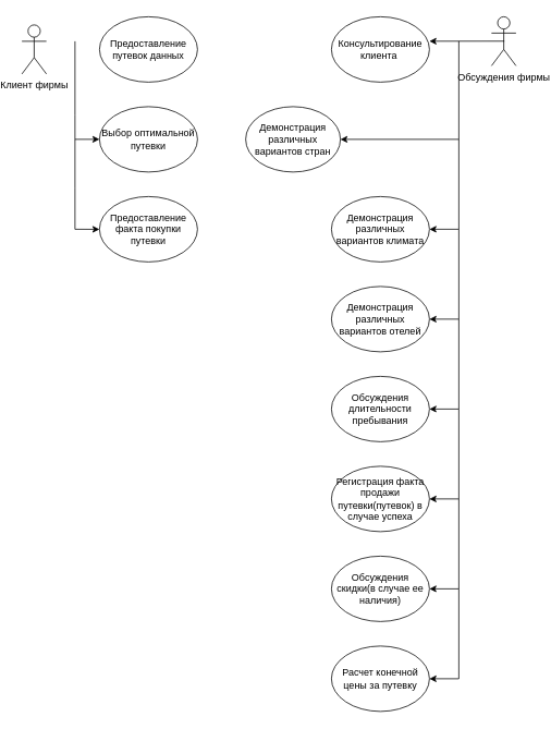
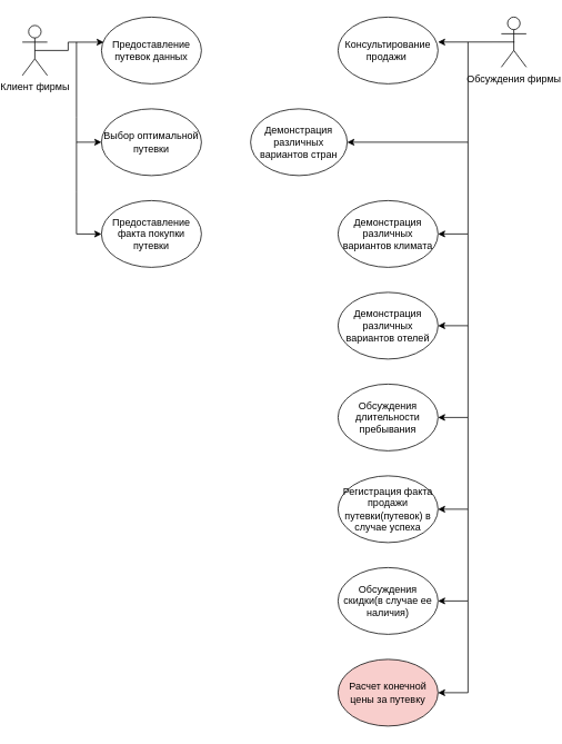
  <mxCell id="0" />
  <mxCell id="1" parent="0" />
  <mxCell id="2" value="Клиент фирмы" style="shape=umlActor;verticalLabelPosition=bottom;verticalAlign=top;html=1;outlineConnect=0;" vertex="1" parent="1"><mxGeometry x="20" y="30" width="30" height="60" as="geometry" /></mxCell>
  <mxCell id="3" value="Обсуждения фирмы" style="shape=umlActor;verticalLabelPosition=bottom;verticalAlign=top;html=1;outlineConnect=0;" vertex="1" parent="1"><mxGeometry x="595" y="20" width="30" height="60" as="geometry" /></mxCell>
  <mxCell id="4" value="Предоставление путевок данных" style="ellipse;whiteSpace=wrap;html=1;" vertex="1" parent="1"><mxGeometry x="115" y="20" width="120" height="80" as="geometry" /></mxCell>
  <mxCell id="5" value="Выбор оптимальной путевки" style="ellipse;whiteSpace=wrap;html=1;" vertex="1" parent="1"><mxGeometry x="115" y="130" width="120" height="80" as="geometry" /></mxCell>
  <mxCell id="6" value="Предоставление факта покупки путевки" style="ellipse;whiteSpace=wrap;html=1;" vertex="1" parent="1"><mxGeometry x="115" y="240" width="120" height="80" as="geometry" /></mxCell>
- <mxCell id="7" value="Консультирование клиента&amp;nbsp;" style="ellipse;whiteSpace=wrap;html=1;" vertex="1" parent="1"><mxGeometry x="399" y="20" width="120" height="80" as="geometry" /></mxCell>
+ <mxCell id="7" value="Консультирование продажи&amp;nbsp;" style="ellipse;whiteSpace=wrap;html=1;" vertex="1" parent="1"><mxGeometry x="399" y="20" width="120" height="80" as="geometry" /></mxCell>
  <mxCell id="8" style="edgeStyle=orthogonalEdgeStyle;rounded=0;orthogonalLoop=1;jettySize=auto;html=1;entryX=1;entryY=0.5;entryDx=0;entryDy=0;" edge="1" parent="1" target="9"><mxGeometry relative="1" as="geometry"><mxPoint x="519" y="170" as="targetPoint" /><mxPoint x="555" y="50" as="sourcePoint" /><Array as="points"><mxPoint x="555" y="170" /></Array></mxGeometry></mxCell>
  <mxCell id="9" value="Демонстрация различных вариантов стран" style="ellipse;whiteSpace=wrap;html=1;" vertex="1" parent="1"><mxGeometry x="294" y="130" width="116" height="80" as="geometry" /></mxCell>
  <mxCell id="10" style="edgeStyle=orthogonalEdgeStyle;rounded=0;orthogonalLoop=1;jettySize=auto;html=1;entryX=1;entryY=0.5;entryDx=0;entryDy=0;" edge="1" parent="1" target="11"><mxGeometry relative="1" as="geometry"><mxPoint x="520" y="279" as="targetPoint" /><mxPoint x="555" y="170" as="sourcePoint" /><Array as="points"><mxPoint x="555" y="280" /></Array></mxGeometry></mxCell>
  <mxCell id="11" value="Демонстрация различных вариантов климата" style="ellipse;whiteSpace=wrap;html=1;" vertex="1" parent="1"><mxGeometry x="399" y="240" width="120" height="80" as="geometry" /></mxCell>
+ <mxCell id="12" style="edgeStyle=orthogonalEdgeStyle;rounded=0;orthogonalLoop=1;jettySize=auto;html=1;exitX=0.5;exitY=0.5;exitDx=0;exitDy=0;exitPerimeter=0;entryX=0.023;entryY=0.376;entryDx=0;entryDy=0;entryPerimeter=0;" edge="1" parent="1" source="2" target="4"><mxGeometry relative="1" as="geometry"><mxPoint x="105" y="50" as="targetPoint" /><Array as="points"><mxPoint x="75" y="50" /></Array></mxGeometry></mxCell>
  <mxCell id="13" style="edgeStyle=orthogonalEdgeStyle;rounded=0;orthogonalLoop=1;jettySize=auto;html=1;exitX=0.5;exitY=0.5;exitDx=0;exitDy=0;exitPerimeter=0;entryX=0.994;entryY=0.376;entryDx=0;entryDy=0;entryPerimeter=0;" edge="1" parent="1"><mxGeometry relative="1" as="geometry"><mxPoint x="610.72" y="49.86" as="sourcePoint" /><mxPoint x="519" y="49.94" as="targetPoint" /></mxGeometry></mxCell>
  <mxCell id="14" value="" style="endArrow=classic;html=1;rounded=0;" edge="1" parent="1"><mxGeometry width="50" height="50" relative="1" as="geometry"><mxPoint x="85" y="170" as="sourcePoint" /><mxPoint x="115" y="169.97" as="targetPoint" /></mxGeometry></mxCell>
  <mxCell id="15" value="" style="endArrow=none;html=1;rounded=0;" edge="1" parent="1"><mxGeometry width="50" height="50" relative="1" as="geometry"><mxPoint x="85" y="170" as="sourcePoint" /><mxPoint x="85" y="50" as="targetPoint" /><Array as="points"><mxPoint x="85" y="140" /></Array></mxGeometry></mxCell>
  <mxCell id="16" value="" style="endArrow=classic;html=1;rounded=0;entryX=0.016;entryY=0.628;entryDx=0;entryDy=0;entryPerimeter=0;" edge="1" parent="1"><mxGeometry width="50" height="50" relative="1" as="geometry"><mxPoint x="85" y="280" as="sourcePoint" /><mxPoint x="115" y="280.12" as="targetPoint" /><Array as="points" /></mxGeometry></mxCell>
  <mxCell id="17" value="" style="endArrow=none;html=1;rounded=0;" edge="1" parent="1"><mxGeometry width="50" height="50" relative="1" as="geometry"><mxPoint x="85" y="280" as="sourcePoint" /><mxPoint x="85" y="170" as="targetPoint" /><Array as="points"><mxPoint x="85" y="230" /></Array></mxGeometry></mxCell>
  <mxCell id="18" value="Демонстрация различных вариантов отелей" style="ellipse;whiteSpace=wrap;html=1;" vertex="1" parent="1"><mxGeometry x="399" y="350" width="120" height="80" as="geometry" /></mxCell>
  <mxCell id="19" value="Обсуждения длительности пребывания" style="ellipse;whiteSpace=wrap;html=1;" vertex="1" parent="1"><mxGeometry x="399" y="460" width="120" height="80" as="geometry" /></mxCell>
  <mxCell id="20" value="Регистрация факта продажи путевки(путевок) в случае успеха" style="ellipse;whiteSpace=wrap;html=1;" vertex="1" parent="1"><mxGeometry x="399" y="570" width="120" height="80" as="geometry" /></mxCell>
  <mxCell id="21" value="Обсуждения скидки(в случае ее наличия)" style="ellipse;whiteSpace=wrap;html=1;" vertex="1" parent="1"><mxGeometry x="399" y="680" width="120" height="80" as="geometry" /></mxCell>
- <mxCell id="22" value="Расчет конечной цены за путевку" style="ellipse;whiteSpace=wrap;html=1;" vertex="1" parent="1"><mxGeometry x="399" y="790" width="120" height="80" as="geometry" /></mxCell>
+ <mxCell id="22" value="Расчет конечной цены за путевку" style="ellipse;whiteSpace=wrap;html=1;fillColor=#f8cecc;" vertex="1" parent="1"><mxGeometry x="399" y="790" width="120" height="80" as="geometry" /></mxCell>
  <mxCell id="23" style="edgeStyle=orthogonalEdgeStyle;rounded=0;orthogonalLoop=1;jettySize=auto;html=1;entryX=1;entryY=0.5;entryDx=0;entryDy=0;" edge="1" parent="1"><mxGeometry relative="1" as="geometry"><mxPoint x="519" y="390" as="targetPoint" /><mxPoint x="555" y="280" as="sourcePoint" /><Array as="points"><mxPoint x="555" y="390" /></Array></mxGeometry></mxCell>
  <mxCell id="24" style="edgeStyle=orthogonalEdgeStyle;rounded=0;orthogonalLoop=1;jettySize=auto;html=1;entryX=1;entryY=0.5;entryDx=0;entryDy=0;" edge="1" parent="1"><mxGeometry relative="1" as="geometry"><mxPoint x="519" y="500" as="targetPoint" /><mxPoint x="555" y="390" as="sourcePoint" /><Array as="points"><mxPoint x="555" y="500" /></Array></mxGeometry></mxCell>
  <mxCell id="25" style="edgeStyle=orthogonalEdgeStyle;rounded=0;orthogonalLoop=1;jettySize=auto;html=1;entryX=1;entryY=0.5;entryDx=0;entryDy=0;" edge="1" parent="1"><mxGeometry relative="1" as="geometry"><mxPoint x="519" y="610" as="targetPoint" /><mxPoint x="555" y="500" as="sourcePoint" /><Array as="points"><mxPoint x="555" y="610" /></Array></mxGeometry></mxCell>
  <mxCell id="26" style="edgeStyle=orthogonalEdgeStyle;rounded=0;orthogonalLoop=1;jettySize=auto;html=1;entryX=1;entryY=0.5;entryDx=0;entryDy=0;" edge="1" parent="1"><mxGeometry relative="1" as="geometry"><mxPoint x="519" y="720" as="targetPoint" /><mxPoint x="555" y="610" as="sourcePoint" /><Array as="points"><mxPoint x="555" y="720" /></Array></mxGeometry></mxCell>
  <mxCell id="27" style="edgeStyle=orthogonalEdgeStyle;rounded=0;orthogonalLoop=1;jettySize=auto;html=1;entryX=1;entryY=0.5;entryDx=0;entryDy=0;" edge="1" parent="1"><mxGeometry relative="1" as="geometry"><mxPoint x="519" y="830" as="targetPoint" /><mxPoint x="555" y="720" as="sourcePoint" /><Array as="points"><mxPoint x="555" y="830" /></Array></mxGeometry></mxCell>
